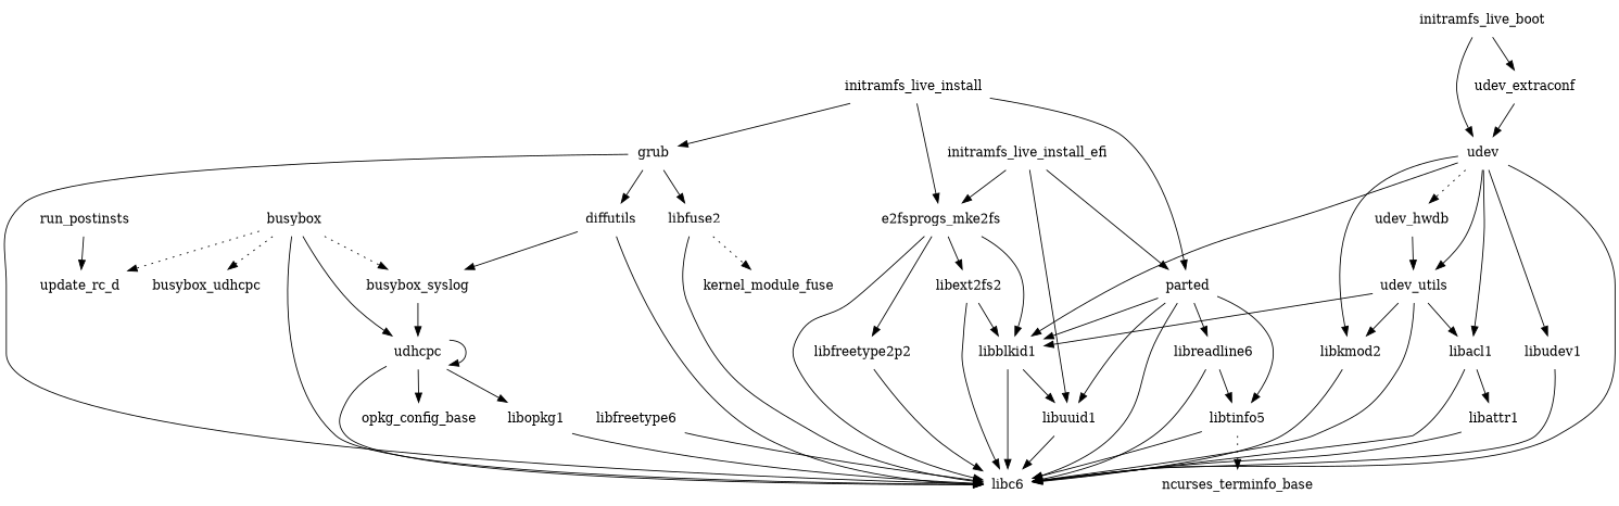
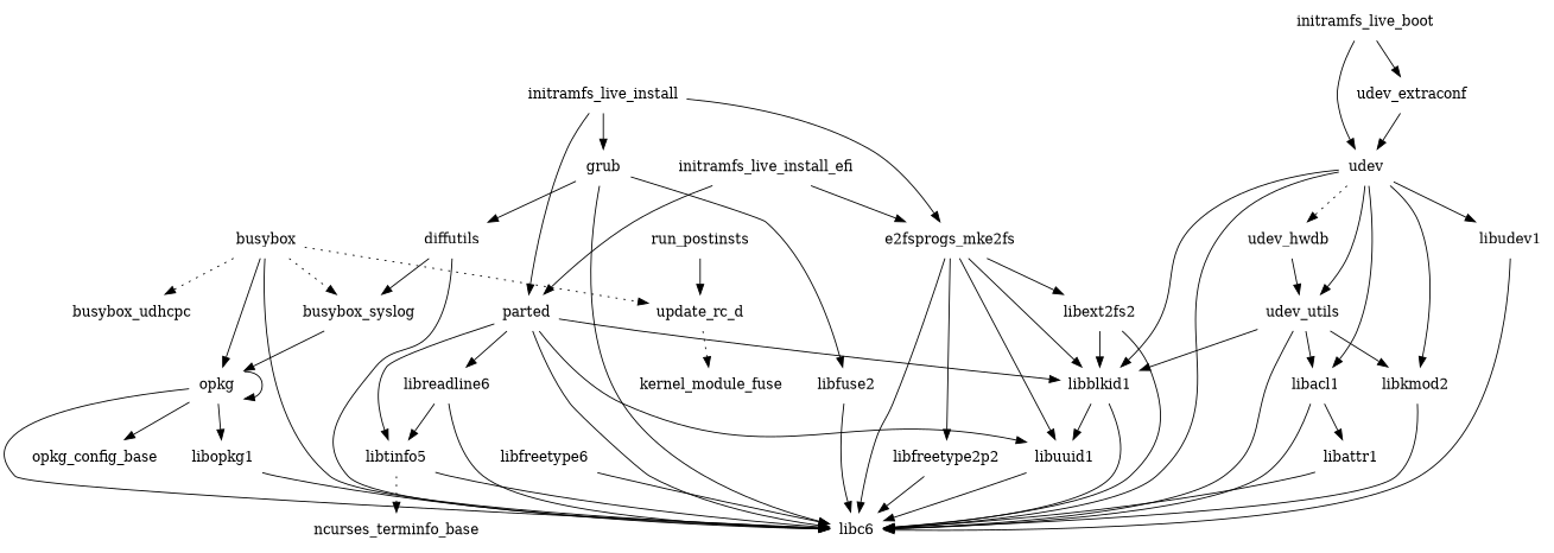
  digraph {
    node [shape=plaintext]
    busybox
    busybox_syslog
    busybox_udhcpc
    libc6
-   opkg [label=udhcpc]
+   opkg
    update_rc_d
    libopkg1
    opkg_config_base
    diffutils
    e2fsprogs_mke2fs
    libblkid1
    n12 [label=libfreetype2p2]
    libext2fs2
    libuuid1
    grub
    libfuse2
    libfreetype6
    kernel_module_fuse
    initramfs_live_boot
    udev
    udev_extraconf
    libacl1
    libkmod2
    libudev1
    udev_hwdb
    udev_utils
    libattr1
    initramfs_live_install
    parted
    libreadline6
    libtinfo5
    ncurses_terminfo_base
    initramfs_live_install_efi
    run_postinsts
    busybox -> busybox_syslog [style=dotted]
    busybox -> busybox_udhcpc [style=dotted]
    busybox -> libc6
    busybox -> opkg
    busybox -> update_rc_d [style=dotted]
    busybox_syslog -> opkg
    opkg -> libc6
    opkg -> opkg
    opkg -> libopkg1
    opkg -> opkg_config_base
    libopkg1 -> libc6
    diffutils -> busybox_syslog
    diffutils -> libc6
    e2fsprogs_mke2fs -> libc6
    e2fsprogs_mke2fs -> libblkid1
    e2fsprogs_mke2fs -> n12
    e2fsprogs_mke2fs -> libext2fs2
-   initramfs_live_install_efi -> libuuid1
+   e2fsprogs_mke2fs -> libuuid1
    libblkid1 -> libc6
    libblkid1 -> libuuid1
    n12 -> libc6
    libext2fs2 -> libc6
    libext2fs2 -> libblkid1
    libuuid1 -> libc6
    grub -> libc6
    grub -> diffutils
    grub -> libfuse2
    libfuse2 -> libc6
-   libfuse2 -> kernel_module_fuse [style=dotted]
+   update_rc_d -> kernel_module_fuse [style=dotted]
    libfreetype6 -> libc6
    initramfs_live_boot -> udev
    initramfs_live_boot -> udev_extraconf
    udev -> libc6
    udev -> libblkid1
    udev -> libacl1
    udev -> libkmod2
    udev -> libudev1
    udev -> udev_hwdb [style=dotted]
    udev -> udev_utils
    udev_extraconf -> udev
    libacl1 -> libc6
    libacl1 -> libattr1
    libkmod2 -> libc6
    libudev1 -> libc6
    udev_hwdb -> udev_utils
    udev_utils -> libc6
    udev_utils -> libblkid1
    udev_utils -> libacl1
    udev_utils -> libkmod2
    libattr1 -> libc6
    initramfs_live_install -> e2fsprogs_mke2fs
    initramfs_live_install -> grub
    initramfs_live_install -> parted
    parted -> libc6
    parted -> libblkid1
    parted -> libuuid1
    parted -> libreadline6
    parted -> libtinfo5
    libreadline6 -> libc6
    libreadline6 -> libtinfo5
    libtinfo5 -> libc6
    libtinfo5 -> ncurses_terminfo_base [style=dotted]
    initramfs_live_install_efi -> e2fsprogs_mke2fs
    initramfs_live_install_efi -> parted
    run_postinsts -> update_rc_d [style=solid]
  }
